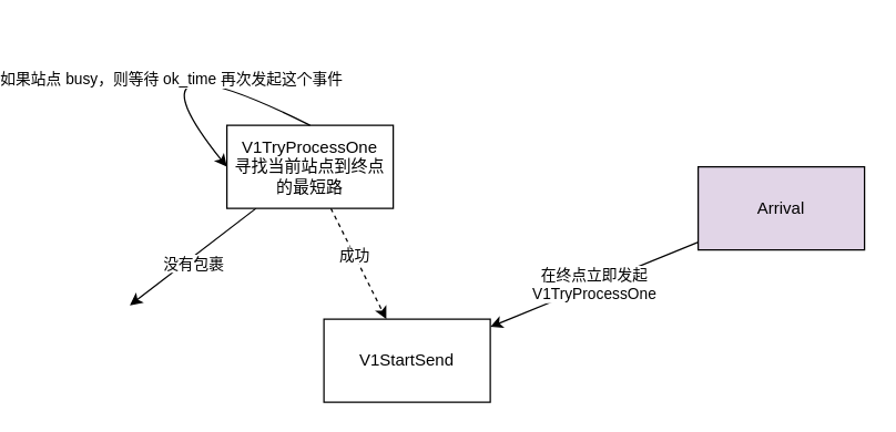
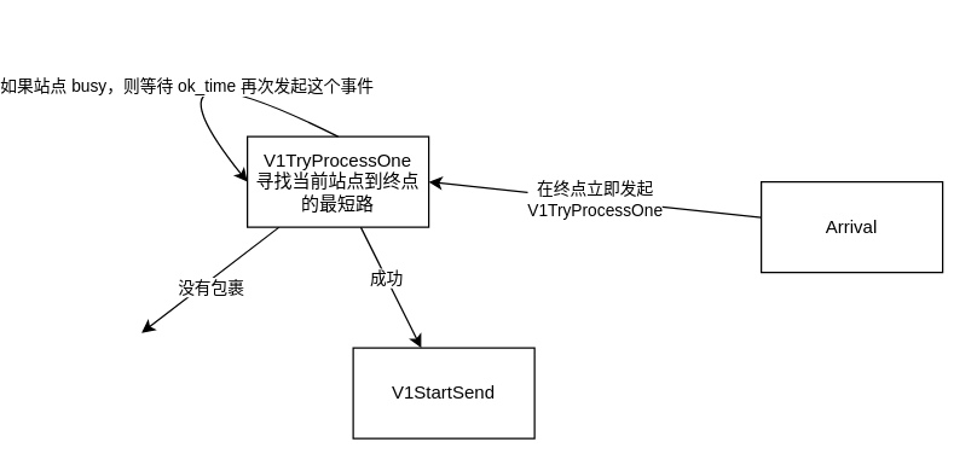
  <mxCell id="0" />
  <mxCell id="1" parent="0" />
- <mxCell id="2" style="edgeStyle=none;html=1;dashed=1;" parent="1" source="6" target="7" edge="1"><mxGeometry relative="1" as="geometry" /></mxCell>
+ <mxCell id="2" style="edgeStyle=none;html=1;" parent="1" source="6" target="7" edge="1"><mxGeometry relative="1" as="geometry" /></mxCell>
  <mxCell id="3" value="成功&lt;br&gt;" style="edgeLabel;html=1;align=center;verticalAlign=middle;resizable=0;points=[];" parent="2" vertex="1" connectable="0"><mxGeometry x="-0.146" relative="1" as="geometry"><mxPoint as="offset" /></mxGeometry></mxCell>
  <mxCell id="4" style="edgeStyle=none;html=1;" parent="1" source="6" edge="1"><mxGeometry relative="1" as="geometry"><mxPoint x="30" y="220" as="targetPoint" /></mxGeometry></mxCell>
  <mxCell id="5" value="没有包裹" style="edgeLabel;html=1;align=center;verticalAlign=middle;resizable=0;points=[];" parent="4" vertex="1" connectable="0"><mxGeometry x="0.044" y="4" relative="1" as="geometry"><mxPoint as="offset" /></mxGeometry></mxCell>
  <mxCell id="6" value="V1TryProcessOne&lt;br&gt;寻找当前站点到终点的最短路" style="rounded=0;whiteSpace=wrap;html=1;" parent="1" vertex="1"><mxGeometry x="100" y="90" width="120" height="60" as="geometry" /></mxCell>
  <mxCell id="7" value="V1StartSend" style="rounded=0;whiteSpace=wrap;html=1;" parent="1" vertex="1"><mxGeometry x="170" y="230" width="120" height="60" as="geometry" /></mxCell>
  <mxCell id="8" value="" style="curved=1;endArrow=classic;html=1;exitX=0.5;exitY=0;exitDx=0;exitDy=0;entryX=0;entryY=0.5;entryDx=0;entryDy=0;" parent="1" source="6" target="6" edge="1"><mxGeometry width="50" height="50" relative="1" as="geometry"><mxPoint x="290" y="350" as="sourcePoint" /><mxPoint x="100" y="70" as="targetPoint" /><Array as="points"><mxPoint x="20" y="20" /></Array></mxGeometry></mxCell>
  <mxCell id="9" value="如果站点 busy，则等待 ok_time 再次发起这个事件" style="edgeLabel;html=1;align=center;verticalAlign=middle;resizable=0;points=[];" parent="8" vertex="1" connectable="0"><mxGeometry x="0.518" y="-15" relative="1" as="geometry"><mxPoint x="14" y="-19" as="offset" /></mxGeometry></mxCell>
- <mxCell id="10" value="在终点立即发起&lt;br&gt;V1TryProcessOne" style="edgeStyle=none;html=1;" parent="1" source="11" target="7" edge="1"><mxGeometry relative="1" as="geometry" /></mxCell>
- <mxCell id="11" value="Arrival" style="rounded=0;whiteSpace=wrap;html=1;fillColor=#e1d5e7;" parent="1" vertex="1"><mxGeometry x="440" y="120" width="120" height="60" as="geometry" /></mxCell>
+ <mxCell id="10" value="在终点立即发起&lt;br&gt;V1TryProcessOne" style="edgeStyle=none;html=1;entryX=1;entryY=0.5;entryDx=0;entryDy=0;" parent="1" source="11" target="6" edge="1"><mxGeometry relative="1" as="geometry" /></mxCell>
+ <mxCell id="11" value="Arrival" style="rounded=0;whiteSpace=wrap;html=1;" parent="1" vertex="1"><mxGeometry x="440" y="120" width="120" height="60" as="geometry" /></mxCell>
